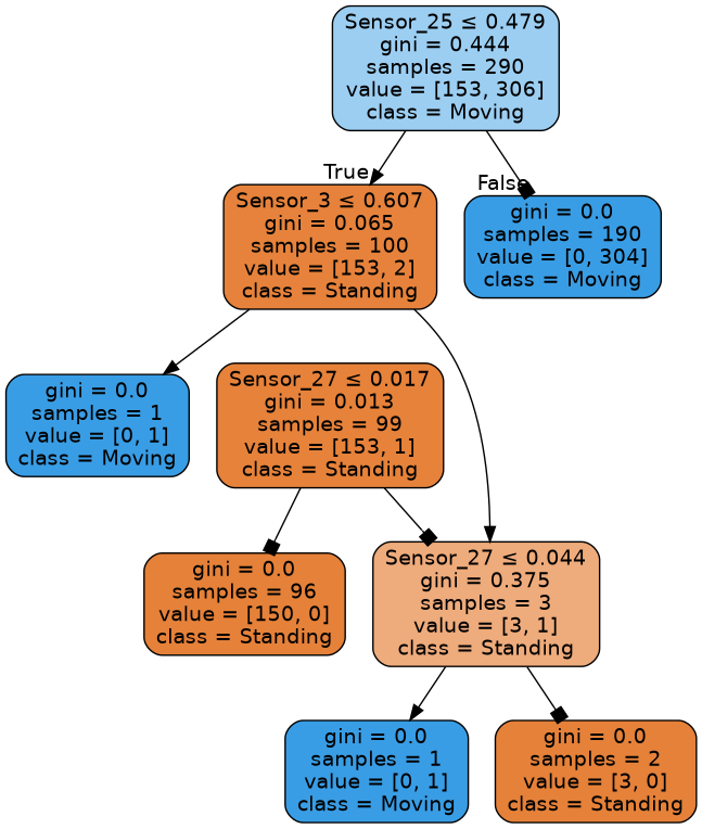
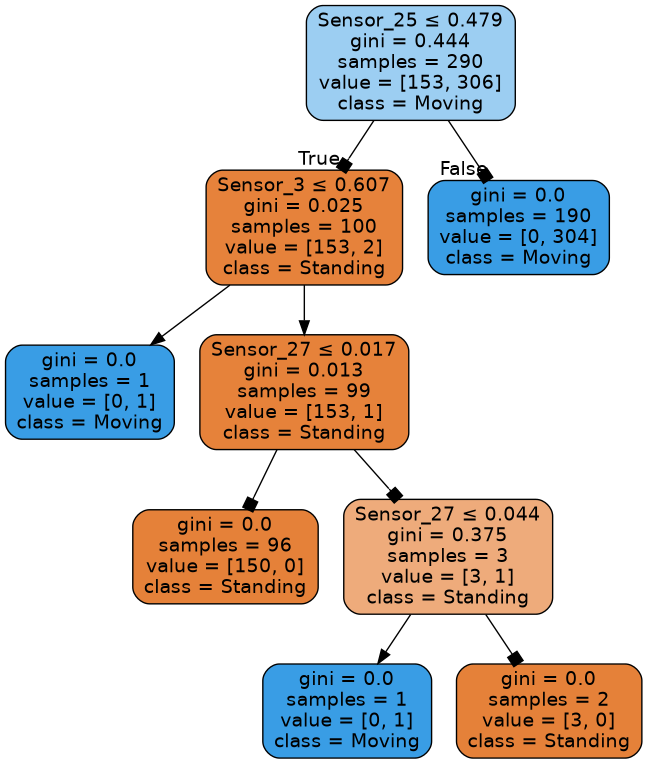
  digraph {
    node [color=black fillcolor="#399de5ff" fontname=helvetica shape=box style="filled, rounded"]
    edge [arrowhead=normal fontname=helvetica]
    n1 [fillcolor="#399de57f" label=<Sensor_25 &le; 0.479<br/>gini = 0.444<br/>samples = 290<br/>value = [153, 306]<br/>class = Moving>]
-   n2 [fillcolor="#e58139fc" label=<Sensor_3 &le; 0.607<br/>gini = 0.065<br/>samples = 100<br/>value = [153, 2]<br/>class = Standing>]
+   n2 [fillcolor="#e58139fc" label=<Sensor_3 &le; 0.607<br/>gini = 0.025<br/>samples = 100<br/>value = [153, 2]<br/>class = Standing>]
    n3 [label=<gini = 0.0<br/>samples = 190<br/>value = [0, 304]<br/>class = Moving>]
    n4 [label=<gini = 0.0<br/>samples = 1<br/>value = [0, 1]<br/>class = Moving>]
    n5 [fillcolor="#e58139fd" label=<Sensor_27 &le; 0.017<br/>gini = 0.013<br/>samples = 99<br/>value = [153, 1]<br/>class = Standing>]
    n6 [fillcolor="#e58139ff" label=<gini = 0.0<br/>samples = 96<br/>value = [150, 0]<br/>class = Standing>]
    n7 [fillcolor="#e58139aa" label=<Sensor_27 &le; 0.044<br/>gini = 0.375<br/>samples = 3<br/>value = [3, 1]<br/>class = Standing>]
    n8 [label=<gini = 0.0<br/>samples = 1<br/>value = [0, 1]<br/>class = Moving>]
    n9 [fillcolor="#e58139ff" label=<gini = 0.0<br/>samples = 2<br/>value = [3, 0]<br/>class = Standing>]
-   n1 -> n2 [headlabel=True labelangle=45 labeldistance=2.5]
+   n1 -> n2 [arrowhead=box headlabel=True labelangle=45 labeldistance=2.5]
    n1 -> n3 [arrowhead=box headlabel=False labelangle=-45 labeldistance=2.5]
    n2 -> n4
-   n2 -> n7
+   n2 -> n5
    n5 -> n6 [arrowhead=box]
    n5 -> n7 [arrowhead=box]
    n7 -> n8
    n7 -> n9 [arrowhead=box]
  }
